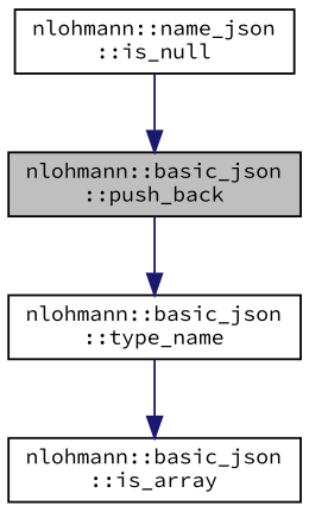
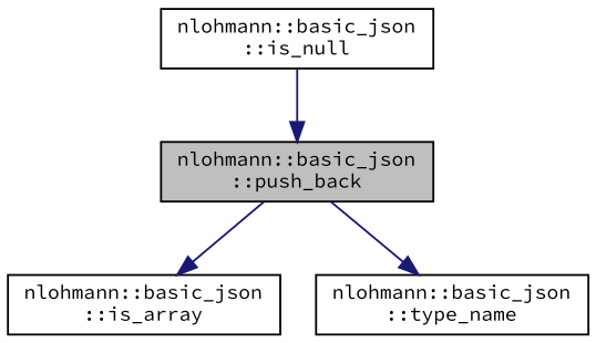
  digraph {
    fontname="Source Code Pro"
    rankdir=TB
    node [color=black fillcolor=white fontname="Source Code Pro" fontsize=10 shape=record style=filled]
    edge [color=midnightblue fontname="Source Code Pro" fontsize=10 labelfontname=Helvetica labelfontsize=10 style=solid]
    n1 [fillcolor=grey75 fontcolor=black height=0.2 label="nlohmann::basic_json\l::push_back" width=0.4]
    n2 [height=0.2 label="nlohmann::basic_json\l::is_array" width=0.4]
    n3 [height=0.2 label="nlohmann::basic_json\l::type_name" width=0.4]
-   n4 [height=0.2 label="nlohmann::name_json\l::is_null" width=0.4]
-   n3 -> n2
+   n4 [height=0.2 label="nlohmann::basic_json\l::is_null" width=0.4]
+   n1 -> n2
    n1 -> n3
    n4 -> n1
  }
